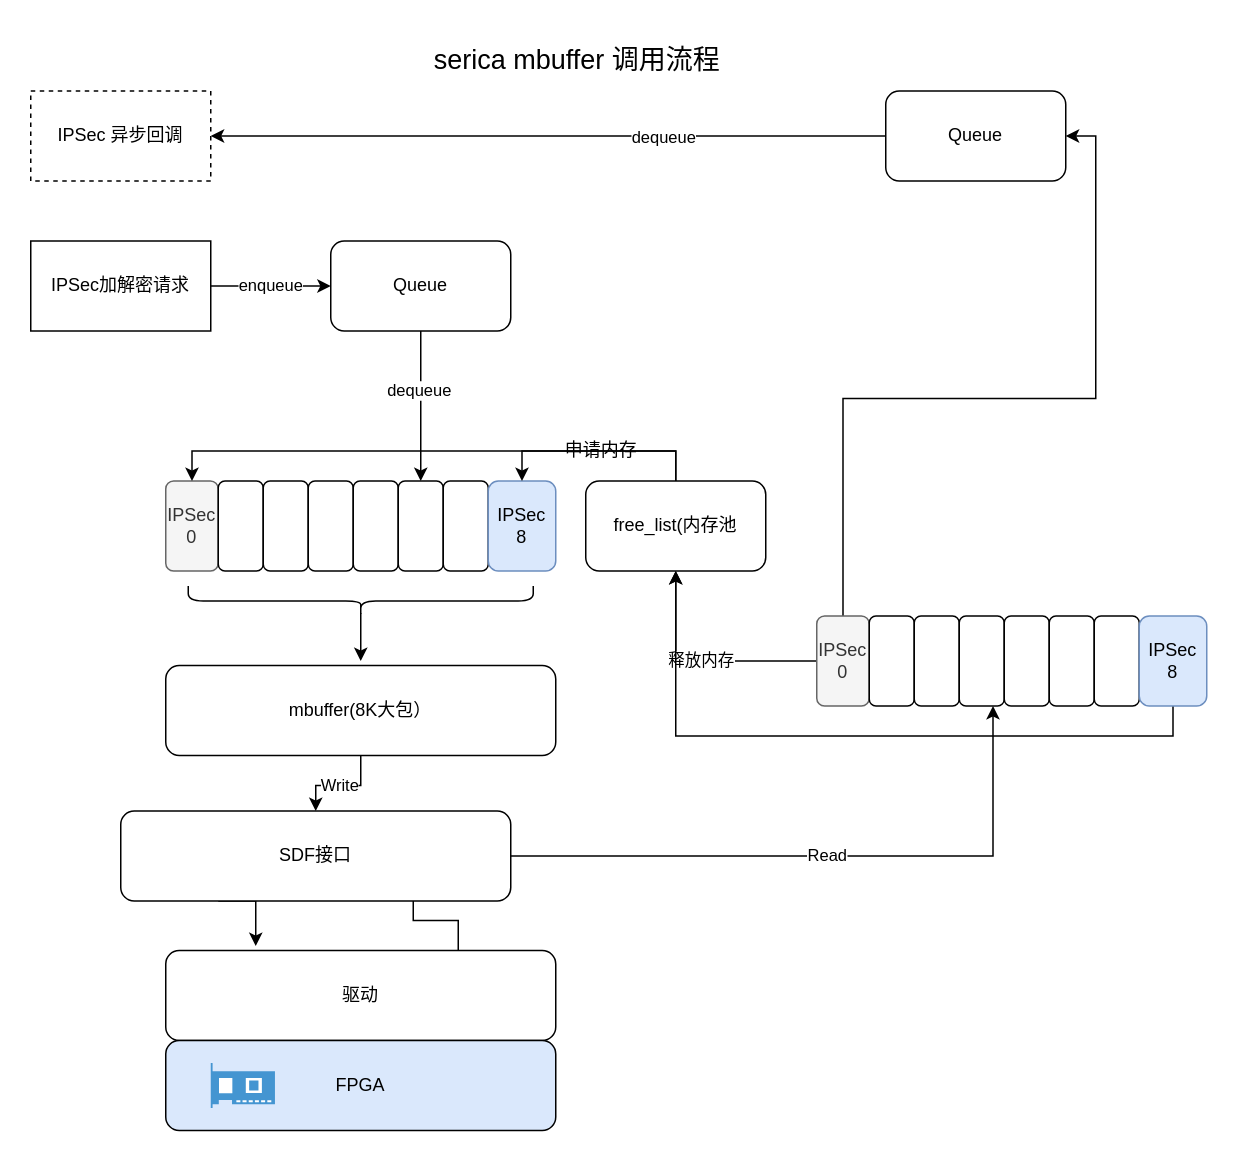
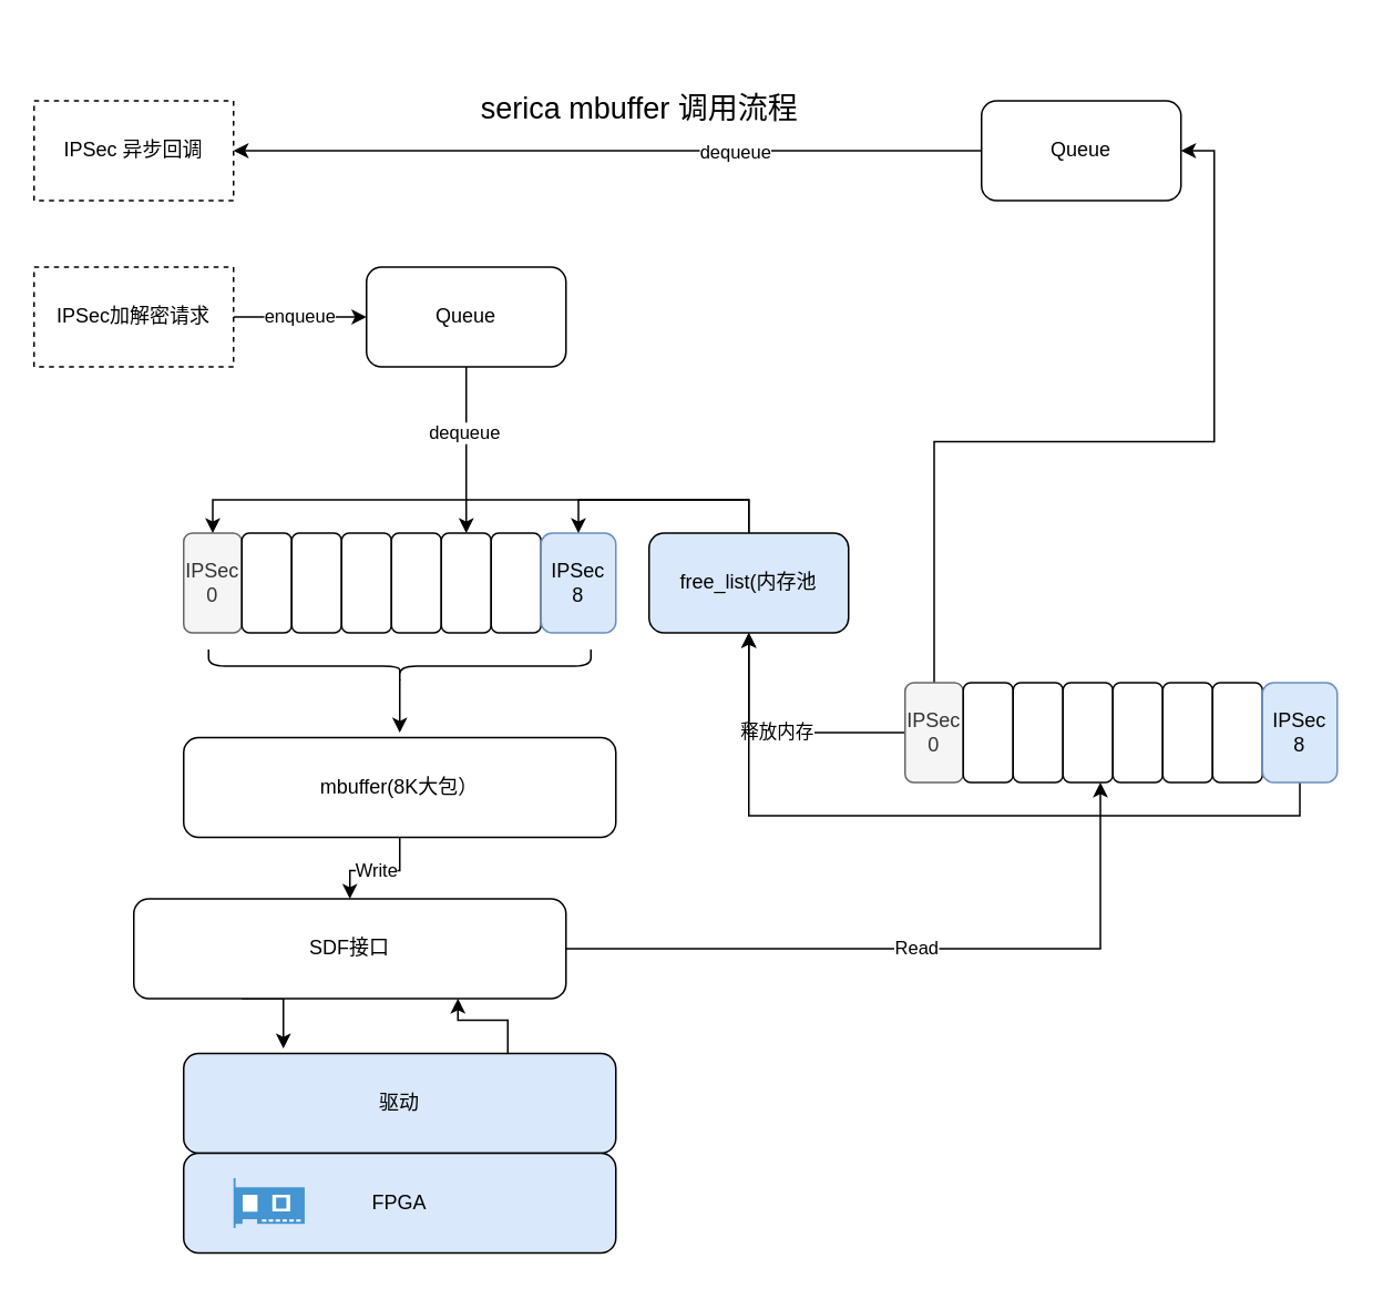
  <mxCell id="0" />
  <mxCell id="1" parent="0" />
  <mxCell id="2" value="enqueue" style="edgeStyle=orthogonalEdgeStyle;rounded=0;orthogonalLoop=1;jettySize=auto;html=1;entryX=0;entryY=0.5;entryDx=0;entryDy=0;" edge="1" parent="1" source="3" target="6"><mxGeometry relative="1" as="geometry" /></mxCell>
- <mxCell id="3" value="IPSec加解密请求" style="rounded=0;whiteSpace=wrap;html=1;" vertex="1" parent="1"><mxGeometry x="20" y="160" width="120" height="60" as="geometry" /></mxCell>
+ <mxCell id="3" value="IPSec加解密请求" style="rounded=0;whiteSpace=wrap;html=1;dashed=1;" vertex="1" parent="1"><mxGeometry x="20" y="160" width="120" height="60" as="geometry" /></mxCell>
  <mxCell id="4" value="" style="edgeStyle=orthogonalEdgeStyle;rounded=0;orthogonalLoop=1;jettySize=auto;html=1;" edge="1" parent="1" source="6" target="12"><mxGeometry relative="1" as="geometry" /></mxCell>
  <mxCell id="5" value="dequeue" style="edgeLabel;html=1;align=center;verticalAlign=middle;resizable=0;points=[];" vertex="1" connectable="0" parent="4"><mxGeometry x="-0.22" y="-2" relative="1" as="geometry"><mxPoint as="offset" /></mxGeometry></mxCell>
  <mxCell id="6" value="Queue" style="rounded=1;whiteSpace=wrap;html=1;" vertex="1" parent="1"><mxGeometry x="220" y="160" width="120" height="60" as="geometry" /></mxCell>
  <mxCell id="7" value="IPSec&lt;br&gt;0" style="rounded=1;whiteSpace=wrap;html=1;fillColor=#f5f5f5;fontColor=#333333;strokeColor=#666666;" vertex="1" parent="1"><mxGeometry x="110" y="320" width="35" height="60" as="geometry" /></mxCell>
  <mxCell id="8" value="" style="rounded=1;whiteSpace=wrap;html=1;" vertex="1" parent="1"><mxGeometry x="145" y="320" width="30" height="60" as="geometry" /></mxCell>
  <mxCell id="9" value="" style="rounded=1;whiteSpace=wrap;html=1;" vertex="1" parent="1"><mxGeometry x="175" y="320" width="30" height="60" as="geometry" /></mxCell>
  <mxCell id="10" value="" style="rounded=1;whiteSpace=wrap;html=1;" vertex="1" parent="1"><mxGeometry x="205" y="320" width="30" height="60" as="geometry" /></mxCell>
  <mxCell id="11" value="" style="rounded=1;whiteSpace=wrap;html=1;" vertex="1" parent="1"><mxGeometry x="235" y="320" width="30" height="60" as="geometry" /></mxCell>
  <mxCell id="12" value="" style="rounded=1;whiteSpace=wrap;html=1;" vertex="1" parent="1"><mxGeometry x="265" y="320" width="30" height="60" as="geometry" /></mxCell>
  <mxCell id="13" value="" style="rounded=1;whiteSpace=wrap;html=1;" vertex="1" parent="1"><mxGeometry x="295" y="320" width="30" height="60" as="geometry" /></mxCell>
  <mxCell id="14" value="IPSec &lt;br&gt;8" style="rounded=1;whiteSpace=wrap;html=1;fillColor=#dae8fc;strokeColor=#6c8ebf;" vertex="1" parent="1"><mxGeometry x="325" y="320" width="45" height="60" as="geometry" /></mxCell>
  <mxCell id="15" style="edgeStyle=orthogonalEdgeStyle;rounded=0;orthogonalLoop=1;jettySize=auto;html=1;exitX=0.5;exitY=0;exitDx=0;exitDy=0;entryX=0.5;entryY=0;entryDx=0;entryDy=0;" edge="1" parent="1" source="17" target="14"><mxGeometry relative="1" as="geometry" /></mxCell>
  <mxCell id="16" style="edgeStyle=orthogonalEdgeStyle;rounded=0;orthogonalLoop=1;jettySize=auto;html=1;exitX=0.5;exitY=0;exitDx=0;exitDy=0;entryX=0.5;entryY=0;entryDx=0;entryDy=0;" edge="1" parent="1" source="17" target="7"><mxGeometry relative="1" as="geometry" /></mxCell>
- <mxCell id="17" value="free_list(内存池" style="rounded=1;whiteSpace=wrap;html=1;" vertex="1" parent="1"><mxGeometry x="390" y="320" width="120" height="60" as="geometry" /></mxCell>
+ <mxCell id="17" value="free_list(内存池" style="rounded=1;whiteSpace=wrap;html=1;fillColor=#dae8fc;" vertex="1" parent="1"><mxGeometry x="390" y="320" width="120" height="60" as="geometry" /></mxCell>
  <mxCell id="18" value="Write" style="edgeStyle=orthogonalEdgeStyle;rounded=0;orthogonalLoop=1;jettySize=auto;html=1;entryX=0.5;entryY=0;entryDx=0;entryDy=0;" edge="1" parent="1" source="19" target="22"><mxGeometry relative="1" as="geometry" /></mxCell>
  <mxCell id="19" value="mbuffer(8K大包）" style="rounded=1;whiteSpace=wrap;html=1;" vertex="1" parent="1"><mxGeometry x="110" y="443" width="260" height="60" as="geometry" /></mxCell>
  <mxCell id="20" value="Read" style="edgeStyle=orthogonalEdgeStyle;rounded=0;orthogonalLoop=1;jettySize=auto;html=1;entryX=0.75;entryY=1;entryDx=0;entryDy=0;" edge="1" parent="1" source="22" target="34"><mxGeometry relative="1" as="geometry" /></mxCell>
  <mxCell id="21" style="edgeStyle=orthogonalEdgeStyle;rounded=0;orthogonalLoop=1;jettySize=auto;html=1;exitX=0.25;exitY=1;exitDx=0;exitDy=0;" edge="1" parent="1" source="22"><mxGeometry relative="1" as="geometry"><mxPoint x="170" y="630" as="targetPoint" /></mxGeometry></mxCell>
  <mxCell id="22" value="SDF接口" style="rounded=1;whiteSpace=wrap;html=1;" vertex="1" parent="1"><mxGeometry x="80" y="540" width="260" height="60" as="geometry" /></mxCell>
- <mxCell id="23" style="edgeStyle=orthogonalEdgeStyle;rounded=0;orthogonalLoop=1;jettySize=auto;html=1;exitX=0.75;exitY=0;exitDx=0;exitDy=0;entryX=0.75;entryY=1;entryDx=0;entryDy=0;endArrow=none;" edge="1" parent="1" source="24" target="22"><mxGeometry relative="1" as="geometry" /></mxCell>
- <mxCell id="24" value="驱动" style="rounded=1;whiteSpace=wrap;html=1;" vertex="1" parent="1"><mxGeometry x="110" y="633" width="260" height="60" as="geometry" /></mxCell>
+ <mxCell id="23" style="edgeStyle=orthogonalEdgeStyle;rounded=0;orthogonalLoop=1;jettySize=auto;html=1;exitX=0.75;exitY=0;exitDx=0;exitDy=0;entryX=0.75;entryY=1;entryDx=0;entryDy=0;" edge="1" parent="1" source="24" target="22"><mxGeometry relative="1" as="geometry" /></mxCell>
+ <mxCell id="24" value="驱动" style="rounded=1;whiteSpace=wrap;html=1;fillColor=#dae8fc;" vertex="1" parent="1"><mxGeometry x="110" y="633" width="260" height="60" as="geometry" /></mxCell>
  <mxCell id="25" value="FPGA" style="rounded=1;whiteSpace=wrap;html=1;fillColor=#dae8fc;" vertex="1" parent="1"><mxGeometry x="110" y="693" width="260" height="60" as="geometry" /></mxCell>
  <mxCell id="26" style="edgeStyle=orthogonalEdgeStyle;rounded=0;orthogonalLoop=1;jettySize=auto;html=1;entryX=1;entryY=0.5;entryDx=0;entryDy=0;" edge="1" parent="1" source="28" target="40"><mxGeometry relative="1" as="geometry" /></mxCell>
  <mxCell id="27" value="dequeue" style="edgeLabel;html=1;align=center;verticalAlign=middle;resizable=0;points=[];" vertex="1" connectable="0" parent="26"><mxGeometry x="-0.338" relative="1" as="geometry"><mxPoint as="offset" /></mxGeometry></mxCell>
  <mxCell id="28" value="Queue" style="rounded=1;whiteSpace=wrap;html=1;" vertex="1" parent="1"><mxGeometry x="590" y="60" width="120" height="60" as="geometry" /></mxCell>
  <mxCell id="29" style="edgeStyle=orthogonalEdgeStyle;rounded=0;orthogonalLoop=1;jettySize=auto;html=1;exitX=0.5;exitY=0;exitDx=0;exitDy=0;entryX=1;entryY=0.5;entryDx=0;entryDy=0;" edge="1" parent="1" source="31" target="28"><mxGeometry relative="1" as="geometry" /></mxCell>
  <mxCell id="30" value="释放内存" style="edgeStyle=orthogonalEdgeStyle;rounded=0;orthogonalLoop=1;jettySize=auto;html=1;exitX=0;exitY=0.5;exitDx=0;exitDy=0;entryX=0.5;entryY=1;entryDx=0;entryDy=0;" edge="1" parent="1" source="31" target="17"><mxGeometry relative="1" as="geometry" /></mxCell>
  <mxCell id="31" value="IPSec 0" style="rounded=1;whiteSpace=wrap;html=1;fillColor=#f5f5f5;strokeColor=#666666;fontColor=#333333;" vertex="1" parent="1"><mxGeometry x="544" y="410" width="35" height="60" as="geometry" /></mxCell>
  <mxCell id="32" value="" style="rounded=1;whiteSpace=wrap;html=1;" vertex="1" parent="1"><mxGeometry x="579" y="410" width="30" height="60" as="geometry" /></mxCell>
  <mxCell id="33" value="" style="rounded=1;whiteSpace=wrap;html=1;" vertex="1" parent="1"><mxGeometry x="609" y="410" width="30" height="60" as="geometry" /></mxCell>
  <mxCell id="34" value="" style="rounded=1;whiteSpace=wrap;html=1;" vertex="1" parent="1"><mxGeometry x="639" y="410" width="30" height="60" as="geometry" /></mxCell>
  <mxCell id="35" value="" style="rounded=1;whiteSpace=wrap;html=1;" vertex="1" parent="1"><mxGeometry x="669" y="410" width="30" height="60" as="geometry" /></mxCell>
  <mxCell id="36" value="" style="rounded=1;whiteSpace=wrap;html=1;" vertex="1" parent="1"><mxGeometry x="699" y="410" width="30" height="60" as="geometry" /></mxCell>
  <mxCell id="37" value="" style="rounded=1;whiteSpace=wrap;html=1;" vertex="1" parent="1"><mxGeometry x="729" y="410" width="30" height="60" as="geometry" /></mxCell>
  <mxCell id="38" style="edgeStyle=orthogonalEdgeStyle;rounded=0;orthogonalLoop=1;jettySize=auto;html=1;exitX=0.5;exitY=1;exitDx=0;exitDy=0;entryX=0.5;entryY=1;entryDx=0;entryDy=0;" edge="1" parent="1" source="39" target="17"><mxGeometry relative="1" as="geometry" /></mxCell>
  <mxCell id="39" value="IPSec &lt;br&gt;8" style="rounded=1;whiteSpace=wrap;html=1;fillColor=#dae8fc;strokeColor=#6c8ebf;" vertex="1" parent="1"><mxGeometry x="759" y="410" width="45" height="60" as="geometry" /></mxCell>
  <mxCell id="40" value="IPSec 异步回调" style="rounded=0;whiteSpace=wrap;html=1;dashed=1;" vertex="1" parent="1"><mxGeometry x="20" y="60" width="120" height="60" as="geometry" /></mxCell>
- <mxCell id="41" value="申请内存" style="text;html=1;align=center;verticalAlign=middle;resizable=0;points=[];autosize=1;strokeColor=none;fillColor=none;" vertex="1" parent="1"><mxGeometry x="365" y="285" width="70" height="30" as="geometry" /></mxCell>
  <mxCell id="42" value="" style="pointerEvents=1;shadow=0;dashed=0;html=1;strokeColor=none;fillColor=#4495D1;labelPosition=center;verticalLabelPosition=bottom;verticalAlign=top;align=center;outlineConnect=0;shape=mxgraph.veeam.2d.network_card;" vertex="1" parent="1"><mxGeometry x="140" y="708" width="42.8" height="30" as="geometry" /></mxCell>
  <mxCell id="43" style="edgeStyle=orthogonalEdgeStyle;rounded=0;orthogonalLoop=1;jettySize=auto;html=1;exitX=0.1;exitY=0.5;exitDx=0;exitDy=0;exitPerimeter=0;" edge="1" parent="1" source="44"><mxGeometry relative="1" as="geometry"><mxPoint x="240" y="440" as="targetPoint" /></mxGeometry></mxCell>
  <mxCell id="44" value="" style="shape=curlyBracket;whiteSpace=wrap;html=1;rounded=1;flipH=1;labelPosition=right;verticalLabelPosition=middle;align=left;verticalAlign=middle;rotation=90;size=0.5;" vertex="1" parent="1"><mxGeometry x="230" y="285" width="20" height="230" as="geometry" /></mxCell>
- <mxCell id="45" value="serica mbuffer 调用流程" style="text;html=1;align=center;verticalAlign=middle;resizable=0;points=[];autosize=1;strokeColor=none;fillColor=none;fontSize=18;" vertex="1" parent="1"><mxGeometry x="279" y="20" width="210" height="40" as="geometry" /></mxCell>
+ <mxCell id="45" value="serica mbuffer 调用流程" style="text;html=1;align=center;verticalAlign=middle;resizable=0;points=[];autosize=1;strokeColor=none;fillColor=none;fontSize=18;" vertex="1" parent="1"><mxGeometry x="279" y="45" width="210" height="40" as="geometry" /></mxCell>
